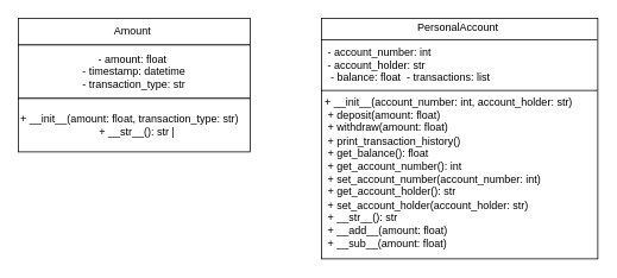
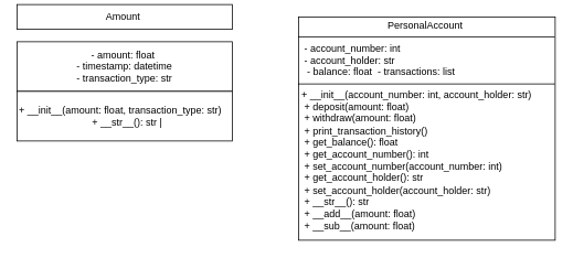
  <mxCell id="0" />
  <mxCell id="1" parent="0" />
- <mxCell id="2" value="Amount&amp;nbsp;" style="rounded=0;whiteSpace=wrap;html=1;" vertex="1" parent="1"><mxGeometry x="20" y="20" width="260" height="30" as="geometry" /></mxCell>
+ <mxCell id="2" value="Amount&amp;nbsp;" style="rounded=0;whiteSpace=wrap;html=1;" vertex="1" parent="1"><mxGeometry x="20" y="5" width="260" height="30" as="geometry" /></mxCell>
  <mxCell id="3" style="edgeStyle=none;curved=1;rounded=0;orthogonalLoop=1;jettySize=auto;html=1;fontSize=12;startSize=8;endSize=8;entryX=1;entryY=0.5;entryDx=0;entryDy=0;" edge="1" parent="1" source="4" target="4"><mxGeometry relative="1" as="geometry"><mxPoint x="440" y="80" as="targetPoint" /></mxGeometry></mxCell>
  <mxCell id="4" value="- amount: float&amp;nbsp;&lt;br&gt;&amp;nbsp;- timestamp: datetime&amp;nbsp;&lt;br&gt;- transaction_type: str" style="rounded=0;whiteSpace=wrap;html=1;" vertex="1" parent="1"><mxGeometry x="20" y="50" width="260" height="60" as="geometry" /></mxCell>
  <mxCell id="5" value="+ __init__(amount: float, transaction_type: str)&amp;nbsp; &amp;nbsp; &amp;nbsp; + __str__(): str |" style="rounded=0;whiteSpace=wrap;html=1;" vertex="1" parent="1"><mxGeometry x="20" y="110" width="260" height="60" as="geometry" /></mxCell>
  <mxCell id="6" value="&lt;p style=&quot;margin:0px;margin-top:4px;text-align:center;&quot;&gt;PersonalAccount&amp;nbsp;&lt;/p&gt;&lt;hr size=&quot;1&quot; style=&quot;border-style:solid;&quot;&gt;&lt;p style=&quot;margin:0px;margin-left:4px;&quot;&gt;&amp;nbsp;- account_number: int&amp;nbsp;&lt;/p&gt;&lt;p style=&quot;margin:0px;margin-left:4px;&quot;&gt;&amp;nbsp;- account_holder: str&amp;nbsp;&lt;br&gt;&amp;nbsp; - balance: float&amp;nbsp; - transactions: list&amp;nbsp;&amp;nbsp;&lt;/p&gt;&lt;hr size=&quot;1&quot; style=&quot;border-style:solid;&quot;&gt;&lt;p style=&quot;margin:0px;margin-left:4px;&quot;&gt;+ __init__(account_number: int, account_holder: str)&amp;nbsp;&lt;br&gt;&amp;nbsp;+ deposit(amount: float)&lt;br&gt;&amp;nbsp;+ withdraw(amount: float)&amp;nbsp;&lt;br&gt;&amp;nbsp;+ print_transaction_history()&amp;nbsp;&lt;br&gt;&amp;nbsp;+ get_balance(): float&amp;nbsp;&lt;br&gt;&amp;nbsp;+ get_account_number(): int&amp;nbsp;&lt;br&gt;&amp;nbsp;+ set_account_number(account_number: int)&lt;br&gt;&amp;nbsp;+ get_account_holder(): str&amp;nbsp;&lt;br&gt;&amp;nbsp;+ set_account_holder(account_holder: str)&amp;nbsp;&lt;br&gt;&amp;nbsp;+ __str__(): str&amp;nbsp;&lt;br&gt;&amp;nbsp;+ __add__(amount: float)&amp;nbsp;&lt;br&gt;&amp;nbsp;+ __sub__(amount: float)&lt;/p&gt;" style="verticalAlign=top;align=left;overflow=fill;html=1;whiteSpace=wrap;" vertex="1" parent="1"><mxGeometry x="360" y="20" width="310" height="270" as="geometry" /></mxCell>
